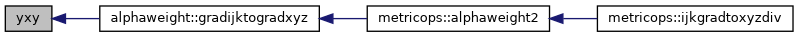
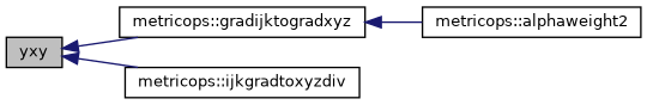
  digraph {
    fontname="DejaVu Sans"
    rankdir=LR
    node [color=black fontname="DejaVu Sans" fontsize=10 shape=record]
    edge [color=midnightblue dir=back fontname="DejaVu Sans" fontsize=10 labelfontname=Helvetica labelfontsize=10 style=solid]
    n1 [fillcolor=grey75 fontcolor=black height=0.2 label=yxy style=filled width=0.4]
-   n2 [height=0.2 label="alphaweight::gradijktogradxyz" width=0.4]
+   n2 [height=0.2 label="metricops::gradijktogradxyz" width=0.4]
    n3 [height=0.2 label="metricops::ijkgradtoxyzdiv" width=0.4]
    n4 [height=0.2 label="metricops::alphaweight2" width=0.4]
    n1 -> n2
-   n4 -> n3
+   n1 -> n3
    n2 -> n4
  }
